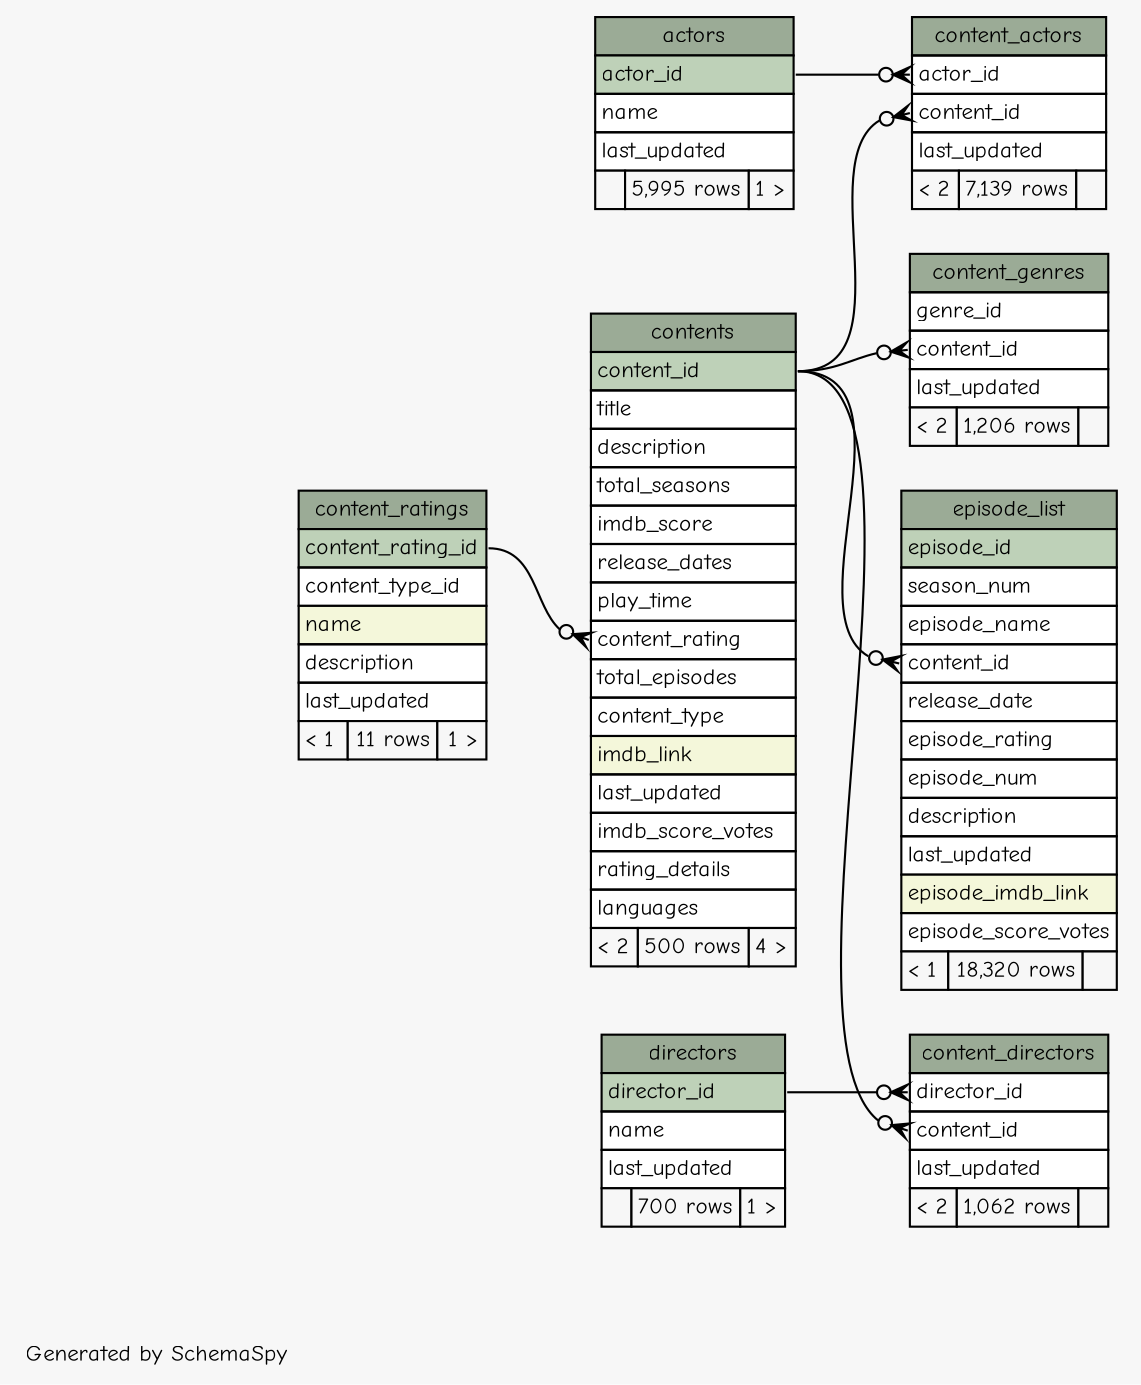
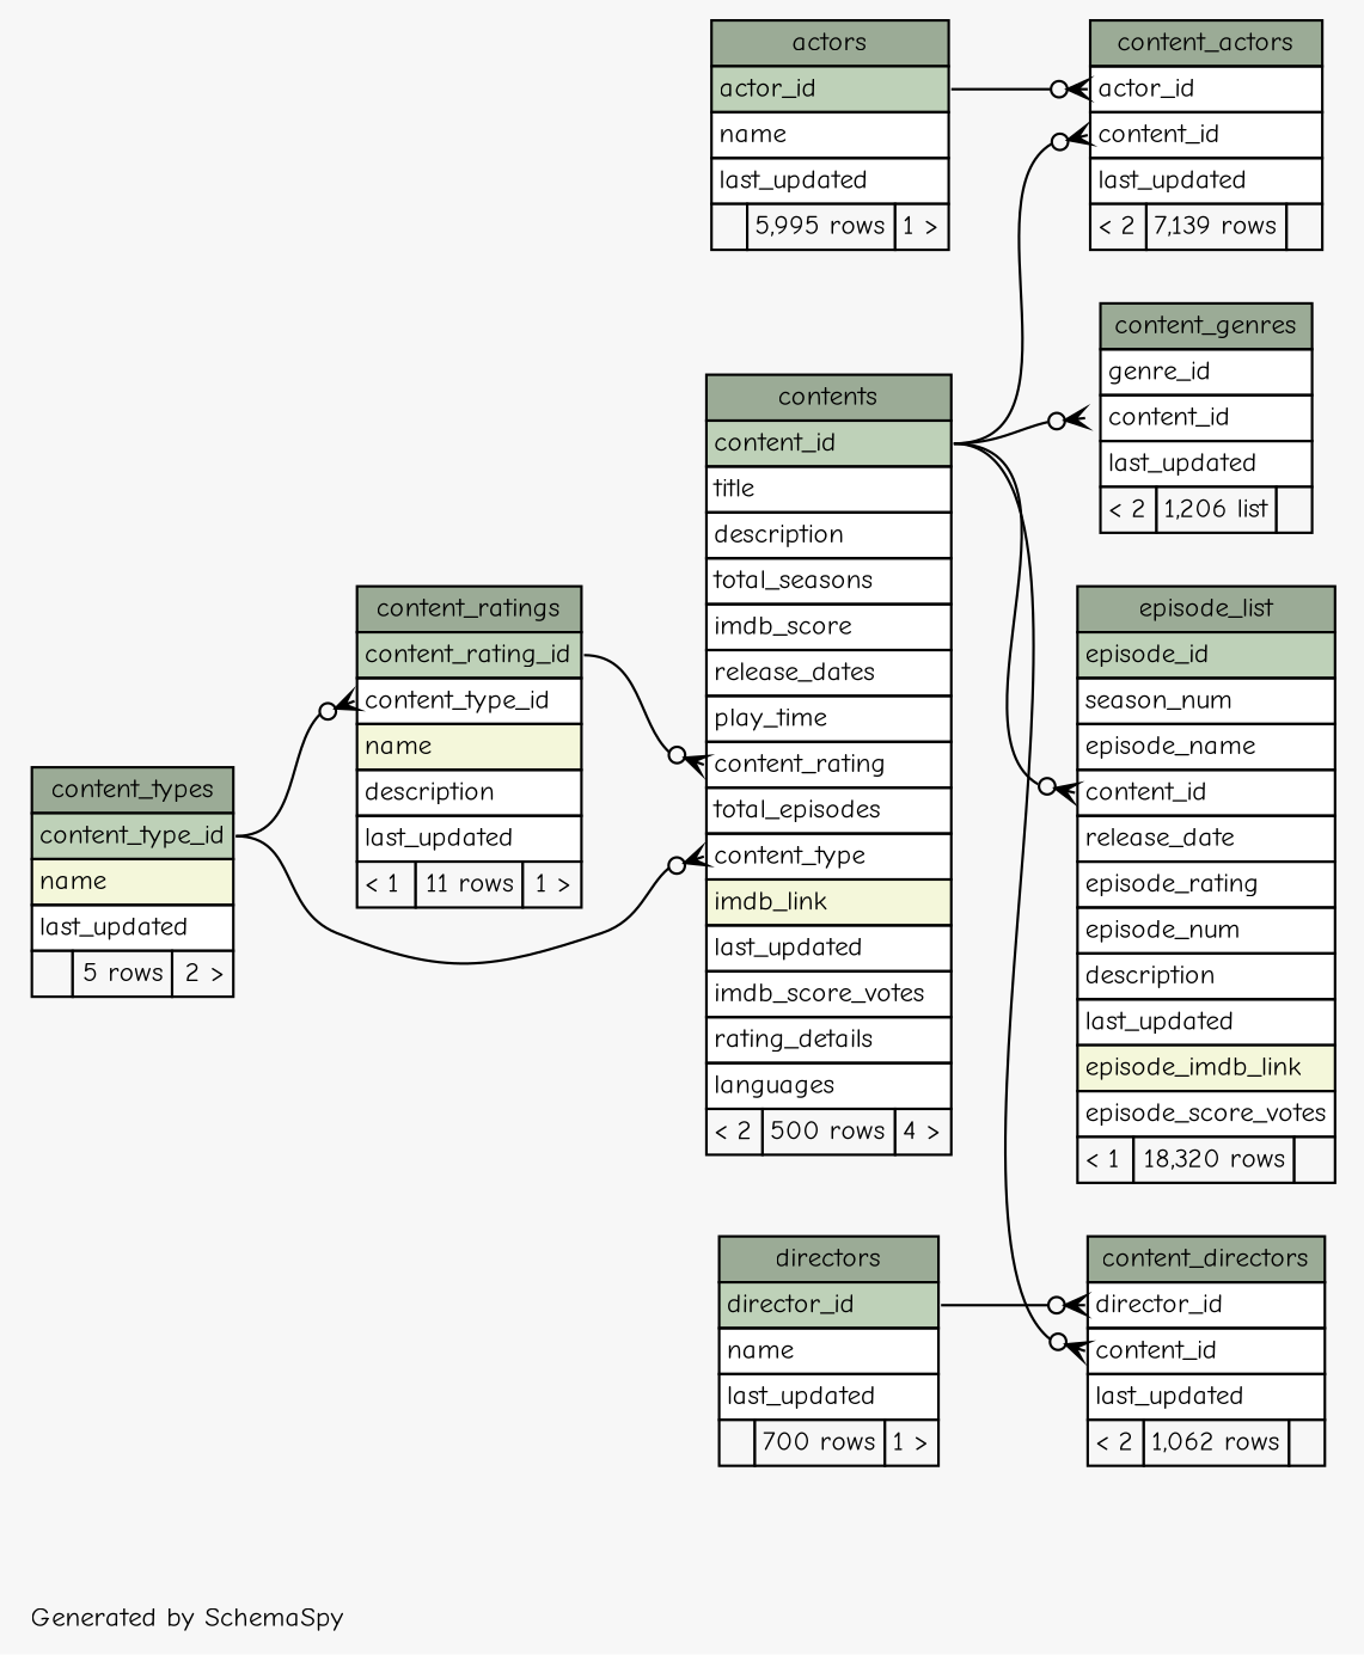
  digraph {
    bgcolor="#f7f7f7"
    fontname="Comic Neue"
    fontsize=11
    label="\nGenerated by SchemaSpy"
    labeljust=l
    nodesep=0.18
    rankdir=RL
    ranksep=0.46
    node [fontname="Comic Neue" fontsize=11 shape=plaintext]
    edge [arrowhead=none arrowsize=0.8 arrowtail=crowodot dir=back fontname="Comic Neue" headport="content_id:e" tailport="content_id:w"]
    n1 [label=<     <TABLE BORDER="0" CELLBORDER="1" CELLSPACING="0" BGCOLOR="#ffffff">       <TR><TD COLSPAN="3" BGCOLOR="#9bab96" ALIGN="CENTER">actors</TD></TR>       <TR><TD PORT="actor_id" COLSPAN="3" BGCOLOR="#bed1b8" ALIGN="LEFT">actor_id</TD></TR>       <TR><TD PORT="name" COLSPAN="3" ALIGN="LEFT">name</TD></TR>       <TR><TD PORT="last_updated" COLSPAN="3" ALIGN="LEFT">last_updated</TD></TR>       <TR><TD ALIGN="LEFT" BGCOLOR="#f7f7f7">  </TD><TD ALIGN="RIGHT" BGCOLOR="#f7f7f7">5,995 rows</TD><TD ALIGN="RIGHT" BGCOLOR="#f7f7f7">1 &gt;</TD></TR>     </TABLE>>]
    n2 [label=<     <TABLE BORDER="0" CELLBORDER="1" CELLSPACING="0" BGCOLOR="#ffffff">       <TR><TD COLSPAN="3" BGCOLOR="#9bab96" ALIGN="CENTER">content_actors</TD></TR>       <TR><TD PORT="actor_id" COLSPAN="3" ALIGN="LEFT">actor_id</TD></TR>       <TR><TD PORT="content_id" COLSPAN="3" ALIGN="LEFT">content_id</TD></TR>       <TR><TD PORT="last_updated" COLSPAN="3" ALIGN="LEFT">last_updated</TD></TR>       <TR><TD ALIGN="LEFT" BGCOLOR="#f7f7f7">&lt; 2</TD><TD ALIGN="RIGHT" BGCOLOR="#f7f7f7">7,139 rows</TD><TD ALIGN="RIGHT" BGCOLOR="#f7f7f7">  </TD></TR>     </TABLE>>]
    n3 [label=<     <TABLE BORDER="0" CELLBORDER="1" CELLSPACING="0" BGCOLOR="#ffffff">       <TR><TD COLSPAN="3" BGCOLOR="#9bab96" ALIGN="CENTER">contents</TD></TR>       <TR><TD PORT="content_id" COLSPAN="3" BGCOLOR="#bed1b8" ALIGN="LEFT">content_id</TD></TR>       <TR><TD PORT="title" COLSPAN="3" ALIGN="LEFT">title</TD></TR>       <TR><TD PORT="description" COLSPAN="3" ALIGN="LEFT">description</TD></TR>       <TR><TD PORT="total_seasons" COLSPAN="3" ALIGN="LEFT">total_seasons</TD></TR>       <TR><TD PORT="imdb_score" COLSPAN="3" ALIGN="LEFT">imdb_score</TD></TR>       <TR><TD PORT="release_dates" COLSPAN="3" ALIGN="LEFT">release_dates</TD></TR>       <TR><TD PORT="play_time" COLSPAN="3" ALIGN="LEFT">play_time</TD></TR>       <TR><TD PORT="content_rating" COLSPAN="3" ALIGN="LEFT">content_rating</TD></TR>       <TR><TD PORT="total_episodes" COLSPAN="3" ALIGN="LEFT">total_episodes</TD></TR>       <TR><TD PORT="content_type" COLSPAN="3" ALIGN="LEFT">content_type</TD></TR>       <TR><TD PORT="imdb_link" COLSPAN="3" BGCOLOR="#f4f7da" ALIGN="LEFT">imdb_link</TD></TR>       <TR><TD PORT="last_updated" COLSPAN="3" ALIGN="LEFT">last_updated</TD></TR>       <TR><TD PORT="imdb_score_votes" COLSPAN="3" ALIGN="LEFT">imdb_score_votes</TD></TR>       <TR><TD PORT="rating_details" COLSPAN="3" ALIGN="LEFT">rating_details</TD></TR>       <TR><TD PORT="languages" COLSPAN="3" ALIGN="LEFT">languages</TD></TR>       <TR><TD ALIGN="LEFT" BGCOLOR="#f7f7f7">&lt; 2</TD><TD ALIGN="RIGHT" BGCOLOR="#f7f7f7">500 rows</TD><TD ALIGN="RIGHT" BGCOLOR="#f7f7f7">4 &gt;</TD></TR>     </TABLE>>]
    n4 [label=<     <TABLE BORDER="0" CELLBORDER="1" CELLSPACING="0" BGCOLOR="#ffffff">       <TR><TD COLSPAN="3" BGCOLOR="#9bab96" ALIGN="CENTER">content_ratings</TD></TR>       <TR><TD PORT="content_rating_id" COLSPAN="3" BGCOLOR="#bed1b8" ALIGN="LEFT">content_rating_id</TD></TR>       <TR><TD PORT="content_type_id" COLSPAN="3" ALIGN="LEFT">content_type_id</TD></TR>       <TR><TD PORT="name" COLSPAN="3" BGCOLOR="#f4f7da" ALIGN="LEFT">name</TD></TR>       <TR><TD PORT="description" COLSPAN="3" ALIGN="LEFT">description</TD></TR>       <TR><TD PORT="last_updated" COLSPAN="3" ALIGN="LEFT">last_updated</TD></TR>       <TR><TD ALIGN="LEFT" BGCOLOR="#f7f7f7">&lt; 1</TD><TD ALIGN="RIGHT" BGCOLOR="#f7f7f7">11 rows</TD><TD ALIGN="RIGHT" BGCOLOR="#f7f7f7">1 &gt;</TD></TR>     </TABLE>>]
+   n5 [label=<     <TABLE BORDER="0" CELLBORDER="1" CELLSPACING="0" BGCOLOR="#ffffff">       <TR><TD COLSPAN="3" BGCOLOR="#9bab96" ALIGN="CENTER">content_types</TD></TR>       <TR><TD PORT="content_type_id" COLSPAN="3" BGCOLOR="#bed1b8" ALIGN="LEFT">content_type_id</TD></TR>       <TR><TD PORT="name" COLSPAN="3" BGCOLOR="#f4f7da" ALIGN="LEFT">name</TD></TR>       <TR><TD PORT="last_updated" COLSPAN="3" ALIGN="LEFT">last_updated</TD></TR>       <TR><TD ALIGN="LEFT" BGCOLOR="#f7f7f7">  </TD><TD ALIGN="RIGHT" BGCOLOR="#f7f7f7">5 rows</TD><TD ALIGN="RIGHT" BGCOLOR="#f7f7f7">2 &gt;</TD></TR>     </TABLE>>]
    n6 [label=<     <TABLE BORDER="0" CELLBORDER="1" CELLSPACING="0" BGCOLOR="#ffffff">       <TR><TD COLSPAN="3" BGCOLOR="#9bab96" ALIGN="CENTER">content_directors</TD></TR>       <TR><TD PORT="director_id" COLSPAN="3" ALIGN="LEFT">director_id</TD></TR>       <TR><TD PORT="content_id" COLSPAN="3" ALIGN="LEFT">content_id</TD></TR>       <TR><TD PORT="last_updated" COLSPAN="3" ALIGN="LEFT">last_updated</TD></TR>       <TR><TD ALIGN="LEFT" BGCOLOR="#f7f7f7">&lt; 2</TD><TD ALIGN="RIGHT" BGCOLOR="#f7f7f7">1,062 rows</TD><TD ALIGN="RIGHT" BGCOLOR="#f7f7f7">  </TD></TR>     </TABLE>>]
    n7 [label=<     <TABLE BORDER="0" CELLBORDER="1" CELLSPACING="0" BGCOLOR="#ffffff">       <TR><TD COLSPAN="3" BGCOLOR="#9bab96" ALIGN="CENTER">directors</TD></TR>       <TR><TD PORT="director_id" COLSPAN="3" BGCOLOR="#bed1b8" ALIGN="LEFT">director_id</TD></TR>       <TR><TD PORT="name" COLSPAN="3" ALIGN="LEFT">name</TD></TR>       <TR><TD PORT="last_updated" COLSPAN="3" ALIGN="LEFT">last_updated</TD></TR>       <TR><TD ALIGN="LEFT" BGCOLOR="#f7f7f7">  </TD><TD ALIGN="RIGHT" BGCOLOR="#f7f7f7">700 rows</TD><TD ALIGN="RIGHT" BGCOLOR="#f7f7f7">1 &gt;</TD></TR>     </TABLE>>]
-   n8 [label=<     <TABLE BORDER="0" CELLBORDER="1" CELLSPACING="0" BGCOLOR="#ffffff">       <TR><TD COLSPAN="3" BGCOLOR="#9bab96" ALIGN="CENTER">content_genres</TD></TR>       <TR><TD PORT="genre_id" COLSPAN="3" ALIGN="LEFT">genre_id</TD></TR>       <TR><TD PORT="content_id" COLSPAN="3" ALIGN="LEFT">content_id</TD></TR>       <TR><TD PORT="last_updated" COLSPAN="3" ALIGN="LEFT">last_updated</TD></TR>       <TR><TD ALIGN="LEFT" BGCOLOR="#f7f7f7">&lt; 2</TD><TD ALIGN="RIGHT" BGCOLOR="#f7f7f7">1,206 rows</TD><TD ALIGN="RIGHT" BGCOLOR="#f7f7f7">  </TD></TR>     </TABLE>>]
+   n8 [label=<     <TABLE BORDER="0" CELLBORDER="1" CELLSPACING="0" BGCOLOR="#ffffff">       <TR><TD COLSPAN="3" BGCOLOR="#9bab96" ALIGN="CENTER">content_genres</TD></TR>       <TR><TD PORT="genre_id" COLSPAN="3" ALIGN="LEFT">genre_id</TD></TR>       <TR><TD PORT="content_id" COLSPAN="3" ALIGN="LEFT">content_id</TD></TR>       <TR><TD PORT="last_updated" COLSPAN="3" ALIGN="LEFT">last_updated</TD></TR>       <TR><TD ALIGN="LEFT" BGCOLOR="#f7f7f7">&lt; 2</TD><TD ALIGN="RIGHT" BGCOLOR="#f7f7f7">1,206 list</TD><TD ALIGN="RIGHT" BGCOLOR="#f7f7f7">  </TD></TR>     </TABLE>>]
    n9 [label=<     <TABLE BORDER="0" CELLBORDER="1" CELLSPACING="0" BGCOLOR="#ffffff">       <TR><TD COLSPAN="3" BGCOLOR="#9bab96" ALIGN="CENTER">episode_list</TD></TR>       <TR><TD PORT="episode_id" COLSPAN="3" BGCOLOR="#bed1b8" ALIGN="LEFT">episode_id</TD></TR>       <TR><TD PORT="season_num" COLSPAN="3" ALIGN="LEFT">season_num</TD></TR>       <TR><TD PORT="episode_name" COLSPAN="3" ALIGN="LEFT">episode_name</TD></TR>       <TR><TD PORT="content_id" COLSPAN="3" ALIGN="LEFT">content_id</TD></TR>       <TR><TD PORT="release_date" COLSPAN="3" ALIGN="LEFT">release_date</TD></TR>       <TR><TD PORT="episode_rating" COLSPAN="3" ALIGN="LEFT">episode_rating</TD></TR>       <TR><TD PORT="episode_num" COLSPAN="3" ALIGN="LEFT">episode_num</TD></TR>       <TR><TD PORT="description" COLSPAN="3" ALIGN="LEFT">description</TD></TR>       <TR><TD PORT="last_updated" COLSPAN="3" ALIGN="LEFT">last_updated</TD></TR>       <TR><TD PORT="episode_imdb_link" COLSPAN="3" BGCOLOR="#f4f7da" ALIGN="LEFT">episode_imdb_link</TD></TR>       <TR><TD PORT="episode_score_votes" COLSPAN="3" ALIGN="LEFT">episode_score_votes</TD></TR>       <TR><TD ALIGN="LEFT" BGCOLOR="#f7f7f7">&lt; 1</TD><TD ALIGN="RIGHT" BGCOLOR="#f7f7f7">18,320 rows</TD><TD ALIGN="RIGHT" BGCOLOR="#f7f7f7">  </TD></TR>     </TABLE>>]
    n2 -> n1 [headport="actor_id:e" tailport="actor_id:w"]
    n2 -> n3
    n3 -> n4 [headport="content_rating_id:e" tailport="content_rating:w"]
+   n3 -> n5 [headport="content_type_id:e" tailport="content_type:w"]
+   n4 -> n5 [headport="content_type_id:e" tailport="content_type_id:w"]
    n6 -> n3
    n6 -> n7 [headport="director_id:e" tailport="director_id:w"]
    n8 -> n3
    n9 -> n3
  }
